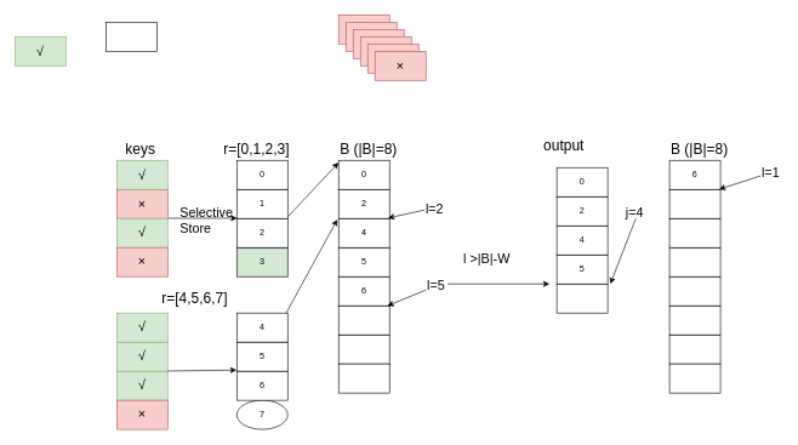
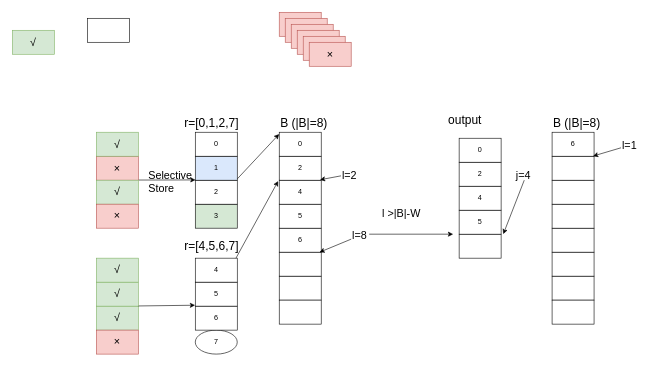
  <mxCell id="0" />
  <mxCell id="1" parent="0" />
  <mxCell id="2" value="&lt;font style=&quot;font-size: 18px&quot;&gt;×&lt;/font&gt;" style="rounded=0;whiteSpace=wrap;html=1;fillColor=#f8cecc;strokeColor=#b85450;" vertex="1" parent="1"><mxGeometry x="160" y="260" width="70" height="40" as="geometry" /></mxCell>
  <mxCell id="3" value="&lt;font style=&quot;font-size: 18px&quot;&gt;√&lt;/font&gt;" style="rounded=0;whiteSpace=wrap;html=1;fillColor=#d5e8d4;strokeColor=#82b366;" vertex="1" parent="1"><mxGeometry x="160" y="220" width="70" height="40" as="geometry" /></mxCell>
  <mxCell id="4" value="&lt;font style=&quot;font-size: 18px&quot;&gt;√&lt;/font&gt;" style="rounded=0;whiteSpace=wrap;html=1;fillColor=#d5e8d4;strokeColor=#82b366;" vertex="1" parent="1"><mxGeometry x="160" y="510" width="70" height="40" as="geometry" /></mxCell>
  <mxCell id="5" value="&lt;font style=&quot;font-size: 18px&quot;&gt;√&lt;/font&gt;" style="rounded=0;whiteSpace=wrap;html=1;fillColor=#d5e8d4;strokeColor=#82b366;" vertex="1" parent="1"><mxGeometry x="20" y="50" width="70" height="40" as="geometry" /></mxCell>
  <mxCell id="6" value="" style="edgeStyle=none;rounded=0;orthogonalLoop=1;jettySize=auto;html=1;exitX=0.99;exitY=0.993;exitDx=0;exitDy=0;exitPerimeter=0;entryX=-0.005;entryY=-0.038;entryDx=0;entryDy=0;entryPerimeter=0;" edge="1" parent="1" source="7" target="36"><mxGeometry relative="1" as="geometry"><mxPoint x="295" y="512" as="targetPoint" /></mxGeometry></mxCell>
  <mxCell id="7" value="&lt;font style=&quot;font-size: 18px&quot;&gt;√&lt;/font&gt;" style="rounded=0;whiteSpace=wrap;html=1;fillColor=#d5e8d4;strokeColor=#82b366;" vertex="1" parent="1"><mxGeometry x="160" y="470" width="70" height="40" as="geometry" /></mxCell>
  <mxCell id="8" value="&lt;font style=&quot;font-size: 18px&quot;&gt;√&lt;/font&gt;" style="rounded=0;whiteSpace=wrap;html=1;fillColor=#d5e8d4;strokeColor=#82b366;" vertex="1" parent="1"><mxGeometry x="160" y="430" width="70" height="40" as="geometry" /></mxCell>
  <mxCell id="9" value="" style="edgeStyle=orthogonalEdgeStyle;rounded=0;orthogonalLoop=1;jettySize=auto;html=1;exitX=1.01;exitY=-0.007;exitDx=0;exitDy=0;exitPerimeter=0;entryX=0.005;entryY=-0.012;entryDx=0;entryDy=0;entryPerimeter=0;" edge="1" parent="1" source="10" target="23"><mxGeometry relative="1" as="geometry"><mxPoint x="231" y="298" as="sourcePoint" /><Array as="points"><mxPoint x="258" y="300" /></Array></mxGeometry></mxCell>
  <mxCell id="10" value="&lt;font style=&quot;font-size: 18px&quot;&gt;√&lt;/font&gt;" style="rounded=0;whiteSpace=wrap;html=1;fillColor=#d5e8d4;strokeColor=#82b366;" vertex="1" parent="1"><mxGeometry x="160" y="300" width="70" height="40" as="geometry" /></mxCell>
  <mxCell id="11" value="&lt;font style=&quot;font-size: 18px&quot;&gt;×&lt;/font&gt;" style="rounded=0;whiteSpace=wrap;html=1;fillColor=#f8cecc;strokeColor=#b85450;" vertex="1" parent="1"><mxGeometry x="465" y="20" width="70" height="40" as="geometry" /></mxCell>
  <mxCell id="12" value="&lt;font style=&quot;font-size: 18px&quot;&gt;×&lt;/font&gt;" style="rounded=0;whiteSpace=wrap;html=1;fillColor=#f8cecc;strokeColor=#b85450;" vertex="1" parent="1"><mxGeometry x="475" y="30" width="70" height="40" as="geometry" /></mxCell>
  <mxCell id="13" value="&lt;font style=&quot;font-size: 18px&quot;&gt;×&lt;/font&gt;" style="rounded=0;whiteSpace=wrap;html=1;fillColor=#f8cecc;strokeColor=#b85450;" vertex="1" parent="1"><mxGeometry x="485" y="40" width="70" height="40" as="geometry" /></mxCell>
  <mxCell id="14" value="&lt;font style=&quot;font-size: 18px&quot;&gt;×&lt;/font&gt;" style="rounded=0;whiteSpace=wrap;html=1;fillColor=#f8cecc;strokeColor=#b85450;" vertex="1" parent="1"><mxGeometry x="495" y="50" width="70" height="40" as="geometry" /></mxCell>
  <mxCell id="15" value="&lt;font style=&quot;font-size: 18px&quot;&gt;×&lt;/font&gt;" style="rounded=0;whiteSpace=wrap;html=1;fillColor=#f8cecc;strokeColor=#b85450;" vertex="1" parent="1"><mxGeometry x="505" y="60" width="70" height="40" as="geometry" /></mxCell>
  <mxCell id="16" value="&lt;font style=&quot;font-size: 18px&quot;&gt;×&lt;/font&gt;" style="rounded=0;whiteSpace=wrap;html=1;fillColor=#f8cecc;strokeColor=#b85450;" vertex="1" parent="1"><mxGeometry x="515" y="70" width="70" height="40" as="geometry" /></mxCell>
  <mxCell id="17" value="&lt;font style=&quot;font-size: 18px&quot;&gt;×&lt;/font&gt;" style="rounded=0;whiteSpace=wrap;html=1;fillColor=#f8cecc;strokeColor=#b85450;" vertex="1" parent="1"><mxGeometry x="160" y="550" width="70" height="40" as="geometry" /></mxCell>
  <mxCell id="18" value="&lt;font style=&quot;font-size: 18px&quot;&gt;×&lt;/font&gt;" style="rounded=0;whiteSpace=wrap;html=1;fillColor=#f8cecc;strokeColor=#b85450;" vertex="1" parent="1"><mxGeometry x="160" y="340" width="70" height="40" as="geometry" /></mxCell>
- <mxCell id="19" value="&lt;font style=&quot;font-size: 20px&quot;&gt;keys&lt;/font&gt;" style="text;html=1;resizable=0;points=[];autosize=1;align=left;verticalAlign=top;spacingTop=-4;" vertex="1" parent="1"><mxGeometry x="170" y="190" width="60" height="20" as="geometry" /></mxCell>
  <mxCell id="20" value="" style="rounded=0;whiteSpace=wrap;html=1;" vertex="1" parent="1"><mxGeometry x="145" y="30" width="70" height="40" as="geometry" /></mxCell>
  <mxCell id="21" value="3" style="rounded=0;whiteSpace=wrap;html=1;fillColor=#d5e8d4;" vertex="1" parent="1"><mxGeometry x="325" y="340" width="70" height="40" as="geometry" /></mxCell>
  <mxCell id="22" value="" style="rounded=0;orthogonalLoop=1;jettySize=auto;html=1;exitX=0.965;exitY=1.013;exitDx=0;exitDy=0;exitPerimeter=0;entryX=-0.002;entryY=0.079;entryDx=0;entryDy=0;entryPerimeter=0;" edge="1" parent="1" source="24" target="34"><mxGeometry relative="1" as="geometry"><mxPoint x="405" y="310" as="sourcePoint" /><mxPoint x="430" y="298" as="targetPoint" /></mxGeometry></mxCell>
  <mxCell id="23" value="2" style="rounded=0;whiteSpace=wrap;html=1;" vertex="1" parent="1"><mxGeometry x="325" y="300" width="70" height="40" as="geometry" /></mxCell>
- <mxCell id="24" value="1" style="rounded=0;whiteSpace=wrap;html=1;" vertex="1" parent="1"><mxGeometry x="325" y="260" width="70" height="40" as="geometry" /></mxCell>
+ <mxCell id="24" value="1" style="rounded=0;whiteSpace=wrap;html=1;fillColor=#dae8fc;" vertex="1" parent="1"><mxGeometry x="325" y="260" width="70" height="40" as="geometry" /></mxCell>
  <mxCell id="25" value="0" style="rounded=0;whiteSpace=wrap;html=1;" vertex="1" parent="1"><mxGeometry x="325" y="220" width="70" height="40" as="geometry" /></mxCell>
- <mxCell id="26" value="&lt;font style=&quot;font-size: 20px&quot;&gt;r=[0,1,2,3]&lt;/font&gt;" style="text;html=1;resizable=0;points=[];autosize=1;align=left;verticalAlign=top;spacingTop=-4;" vertex="1" parent="1"><mxGeometry x="305" y="190" width="110" height="20" as="geometry" /></mxCell>
+ <mxCell id="26" value="&lt;font style=&quot;font-size: 20px&quot;&gt;r=[0,1,2,7]&lt;/font&gt;" style="text;html=1;resizable=0;points=[];autosize=1;align=left;verticalAlign=top;spacingTop=-4;" vertex="1" parent="1"><mxGeometry x="305" y="190" width="110" height="20" as="geometry" /></mxCell>
  <mxCell id="27" value="&lt;font style=&quot;font-size: 20px&quot;&gt;B (|B|=8)&lt;/font&gt;" style="text;html=1;resizable=0;points=[];autosize=1;align=left;verticalAlign=top;spacingTop=-4;" vertex="1" parent="1"><mxGeometry x="465" y="190" width="90" height="20" as="geometry" /></mxCell>
  <mxCell id="28" value="" style="rounded=0;whiteSpace=wrap;html=1;" vertex="1" parent="1"><mxGeometry x="465" y="460" width="70" height="40" as="geometry" /></mxCell>
  <mxCell id="29" value="" style="rounded=0;whiteSpace=wrap;html=1;" vertex="1" parent="1"><mxGeometry x="465" y="420" width="70" height="40" as="geometry" /></mxCell>
  <mxCell id="30" value="6" style="rounded=0;whiteSpace=wrap;html=1;" vertex="1" parent="1"><mxGeometry x="465" y="380" width="70" height="40" as="geometry" /></mxCell>
  <mxCell id="31" value="5" style="rounded=0;whiteSpace=wrap;html=1;" vertex="1" parent="1"><mxGeometry x="465" y="340" width="70" height="40" as="geometry" /></mxCell>
  <mxCell id="32" value="4" style="rounded=0;whiteSpace=wrap;html=1;" vertex="1" parent="1"><mxGeometry x="465" y="300" width="70" height="40" as="geometry" /></mxCell>
  <mxCell id="33" value="2" style="rounded=0;whiteSpace=wrap;html=1;" vertex="1" parent="1"><mxGeometry x="465" y="260" width="70" height="40" as="geometry" /></mxCell>
  <mxCell id="34" value="0" style="rounded=0;whiteSpace=wrap;html=1;" vertex="1" parent="1"><mxGeometry x="465" y="220" width="70" height="40" as="geometry" /></mxCell>
  <mxCell id="35" value="7" style="ellipse;whiteSpace=wrap;html=1;" vertex="1" parent="1"><mxGeometry x="325" y="550" width="70" height="40" as="geometry" /></mxCell>
  <mxCell id="36" value="6" style="rounded=0;whiteSpace=wrap;html=1;" vertex="1" parent="1"><mxGeometry x="325" y="510" width="70" height="40" as="geometry" /></mxCell>
  <mxCell id="37" value="" style="edgeStyle=none;rounded=0;orthogonalLoop=1;jettySize=auto;html=1;entryX=-0.026;entryY=1.038;entryDx=0;entryDy=0;entryPerimeter=0;" edge="1" parent="1" source="38" target="33"><mxGeometry relative="1" as="geometry" /></mxCell>
  <mxCell id="38" value="5" style="rounded=0;whiteSpace=wrap;html=1;" vertex="1" parent="1"><mxGeometry x="325" y="470" width="70" height="40" as="geometry" /></mxCell>
  <mxCell id="39" value="4" style="rounded=0;whiteSpace=wrap;html=1;" vertex="1" parent="1"><mxGeometry x="325" y="430" width="70" height="40" as="geometry" /></mxCell>
- <mxCell id="40" value="&lt;font style=&quot;font-size: 20px&quot;&gt;r=[4,5,6,7]&lt;/font&gt;" style="text;html=1;resizable=0;points=[];autosize=1;align=left;verticalAlign=top;spacingTop=-4;" vertex="1" parent="1"><mxGeometry x="220" y="395" width="110" height="20" as="geometry" /></mxCell>
+ <mxCell id="40" value="&lt;font style=&quot;font-size: 20px&quot;&gt;r=[4,5,6,7]&lt;/font&gt;" style="text;html=1;resizable=0;points=[];autosize=1;align=left;verticalAlign=top;spacingTop=-4;" vertex="1" parent="1"><mxGeometry x="305" y="395" width="110" height="20" as="geometry" /></mxCell>
  <mxCell id="41" value="&lt;font style=&quot;font-size: 18px&quot;&gt;Selective&lt;br&gt;Store&lt;/font&gt;&lt;br&gt;" style="text;html=1;resizable=0;points=[];autosize=1;align=left;verticalAlign=top;spacingTop=-4;" vertex="1" parent="1"><mxGeometry x="245" y="279" width="90" height="30" as="geometry" /></mxCell>
  <mxCell id="42" value="" style="edgeStyle=none;rounded=0;orthogonalLoop=1;jettySize=auto;html=1;entryX=0.971;entryY=0.982;entryDx=0;entryDy=0;entryPerimeter=0;" edge="1" parent="1" source="43" target="33"><mxGeometry relative="1" as="geometry"><mxPoint x="545" y="289" as="targetPoint" /></mxGeometry></mxCell>
- <mxCell id="43" value="&lt;font style=&quot;font-size: 18px&quot;&gt;l=2&lt;/font&gt;" style="text;html=1;resizable=0;points=[];autosize=1;align=left;verticalAlign=top;spacingTop=-4;" vertex="1" parent="1"><mxGeometry x="583" y="274" width="40" height="20" as="geometry" /></mxCell>
+ <mxCell id="43" value="&lt;font style=&quot;font-size: 18px&quot;&gt;l=2&lt;/font&gt;" style="text;html=1;resizable=0;points=[];autosize=1;align=left;verticalAlign=top;spacingTop=-4;" vertex="1" parent="1"><mxGeometry x="568" y="279" width="40" height="20" as="geometry" /></mxCell>
  <mxCell id="44" value="" style="edgeStyle=none;rounded=0;orthogonalLoop=1;jettySize=auto;html=1;entryX=0.96;entryY=0.003;entryDx=0;entryDy=0;entryPerimeter=0;" edge="1" parent="1" source="45" target="29"><mxGeometry relative="1" as="geometry"><mxPoint x="538" y="421" as="targetPoint" /></mxGeometry></mxCell>
- <mxCell id="45" value="&lt;font style=&quot;font-size: 18px&quot;&gt;l=5&lt;/font&gt;" style="text;html=1;resizable=0;points=[];autosize=1;align=left;verticalAlign=top;spacingTop=-4;" vertex="1" parent="1"><mxGeometry x="585" y="380" width="40" height="20" as="geometry" /></mxCell>
+ <mxCell id="45" value="&lt;font style=&quot;font-size: 18px&quot;&gt;l=8&lt;/font&gt;" style="text;html=1;resizable=0;points=[];autosize=1;align=left;verticalAlign=top;spacingTop=-4;" vertex="1" parent="1"><mxGeometry x="585" y="380" width="40" height="20" as="geometry" /></mxCell>
  <mxCell id="46" value="" style="edgeStyle=none;rounded=0;orthogonalLoop=1;jettySize=auto;html=1;" edge="1" parent="1"><mxGeometry relative="1" as="geometry"><mxPoint x="755" y="390" as="targetPoint" /><mxPoint x="615" y="390" as="sourcePoint" /></mxGeometry></mxCell>
  <mxCell id="47" value="&lt;font style=&quot;font-size: 18px&quot;&gt;l &amp;gt;|B|-W&lt;/font&gt;" style="text;html=1;resizable=0;points=[];autosize=1;align=left;verticalAlign=top;spacingTop=-4;" vertex="1" parent="1"><mxGeometry x="635" y="343" width="80" height="20" as="geometry" /></mxCell>
  <mxCell id="48" value="&lt;font style=&quot;font-size: 20px&quot;&gt;output&lt;/font&gt;" style="text;html=1;resizable=0;points=[];autosize=1;align=left;verticalAlign=top;spacingTop=-4;" vertex="1" parent="1"><mxGeometry x="745" y="185" width="70" height="20" as="geometry" /></mxCell>
  <mxCell id="49" value="" style="rounded=0;whiteSpace=wrap;html=1;" vertex="1" parent="1"><mxGeometry x="765" y="390" width="70" height="40" as="geometry" /></mxCell>
  <mxCell id="50" value="5" style="rounded=0;whiteSpace=wrap;html=1;" vertex="1" parent="1"><mxGeometry x="765" y="350" width="70" height="40" as="geometry" /></mxCell>
  <mxCell id="51" value="4" style="rounded=0;whiteSpace=wrap;html=1;" vertex="1" parent="1"><mxGeometry x="765" y="310" width="70" height="40" as="geometry" /></mxCell>
  <mxCell id="52" value="2" style="rounded=0;whiteSpace=wrap;html=1;" vertex="1" parent="1"><mxGeometry x="765" y="270" width="70" height="40" as="geometry" /></mxCell>
  <mxCell id="53" value="0" style="rounded=0;whiteSpace=wrap;html=1;" vertex="1" parent="1"><mxGeometry x="765" y="230" width="70" height="40" as="geometry" /></mxCell>
  <mxCell id="54" value="&lt;font style=&quot;font-size: 20px&quot;&gt;B (|B|=8)&lt;/font&gt;" style="text;html=1;resizable=0;points=[];autosize=1;align=left;verticalAlign=top;spacingTop=-4;" vertex="1" parent="1"><mxGeometry x="920" y="190" width="90" height="20" as="geometry" /></mxCell>
  <mxCell id="55" value="" style="rounded=0;whiteSpace=wrap;html=1;" vertex="1" parent="1"><mxGeometry x="920" y="460" width="70" height="40" as="geometry" /></mxCell>
  <mxCell id="56" value="" style="rounded=0;whiteSpace=wrap;html=1;" vertex="1" parent="1"><mxGeometry x="920" y="420" width="70" height="40" as="geometry" /></mxCell>
  <mxCell id="57" value="" style="rounded=0;whiteSpace=wrap;html=1;" vertex="1" parent="1"><mxGeometry x="920" y="380" width="70" height="40" as="geometry" /></mxCell>
  <mxCell id="58" value="" style="rounded=0;whiteSpace=wrap;html=1;" vertex="1" parent="1"><mxGeometry x="920" y="340" width="70" height="40" as="geometry" /></mxCell>
  <mxCell id="59" value="" style="rounded=0;whiteSpace=wrap;html=1;" vertex="1" parent="1"><mxGeometry x="920" y="300" width="70" height="40" as="geometry" /></mxCell>
  <mxCell id="60" value="" style="rounded=0;whiteSpace=wrap;html=1;" vertex="1" parent="1"><mxGeometry x="920" y="260" width="70" height="40" as="geometry" /></mxCell>
  <mxCell id="61" value="6" style="rounded=0;whiteSpace=wrap;html=1;" vertex="1" parent="1"><mxGeometry x="920" y="220" width="70" height="40" as="geometry" /></mxCell>
  <mxCell id="62" value="" style="rounded=0;whiteSpace=wrap;html=1;" vertex="1" parent="1"><mxGeometry x="465" y="500" width="70" height="40" as="geometry" /></mxCell>
  <mxCell id="63" value="" style="rounded=0;whiteSpace=wrap;html=1;" vertex="1" parent="1"><mxGeometry x="920" y="500" width="70" height="40" as="geometry" /></mxCell>
  <mxCell id="64" value="" style="edgeStyle=none;rounded=0;orthogonalLoop=1;jettySize=auto;html=1;entryX=1.052;entryY=0.996;entryDx=0;entryDy=0;entryPerimeter=0;" edge="1" parent="1" source="65" target="50"><mxGeometry relative="1" as="geometry"><mxPoint x="877.5" y="430" as="targetPoint" /></mxGeometry></mxCell>
  <mxCell id="65" value="&lt;font style=&quot;font-size: 18px&quot;&gt;j=4&lt;/font&gt;" style="text;html=1;resizable=0;points=[];autosize=1;align=left;verticalAlign=top;spacingTop=-4;" vertex="1" parent="1"><mxGeometry x="857.5" y="280" width="40" height="20" as="geometry" /></mxCell>
  <mxCell id="66" value="" style="edgeStyle=none;rounded=0;orthogonalLoop=1;jettySize=auto;html=1;entryX=0.976;entryY=0.994;entryDx=0;entryDy=0;entryPerimeter=0;" edge="1" parent="1" source="67" target="61"><mxGeometry relative="1" as="geometry"><mxPoint x="1015" y="270" as="targetPoint" /></mxGeometry></mxCell>
- <mxCell id="67" value="&lt;font style=&quot;font-size: 18px&quot;&gt;l=1&lt;/font&gt;" style="text;html=1;resizable=0;points=[];autosize=1;align=left;verticalAlign=top;spacingTop=-4;" vertex="1" parent="1"><mxGeometry x="1045" y="225" width="40" height="20" as="geometry" /></mxCell>
+ <mxCell id="67" value="&lt;font style=&quot;font-size: 18px&quot;&gt;l=1&lt;/font&gt;" style="text;html=1;resizable=0;points=[];autosize=1;align=left;verticalAlign=top;spacingTop=-4;" vertex="1" parent="1"><mxGeometry x="1035" y="230" width="40" height="20" as="geometry" /></mxCell>
